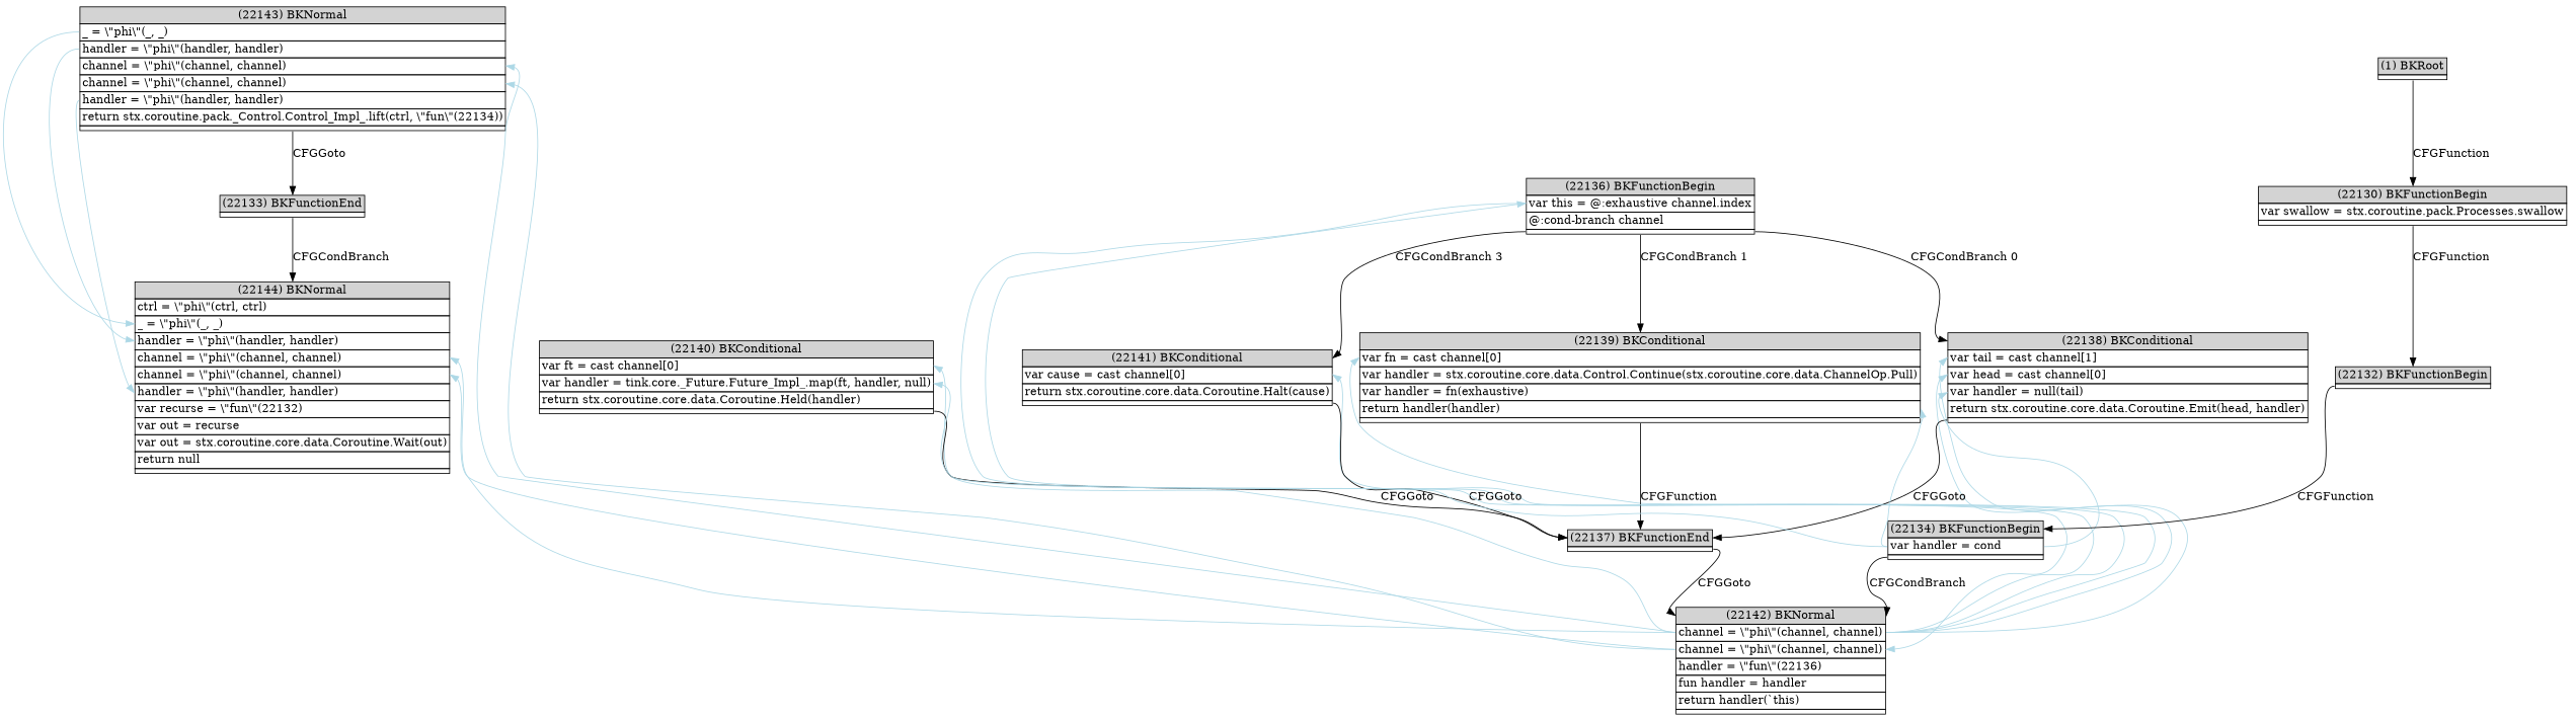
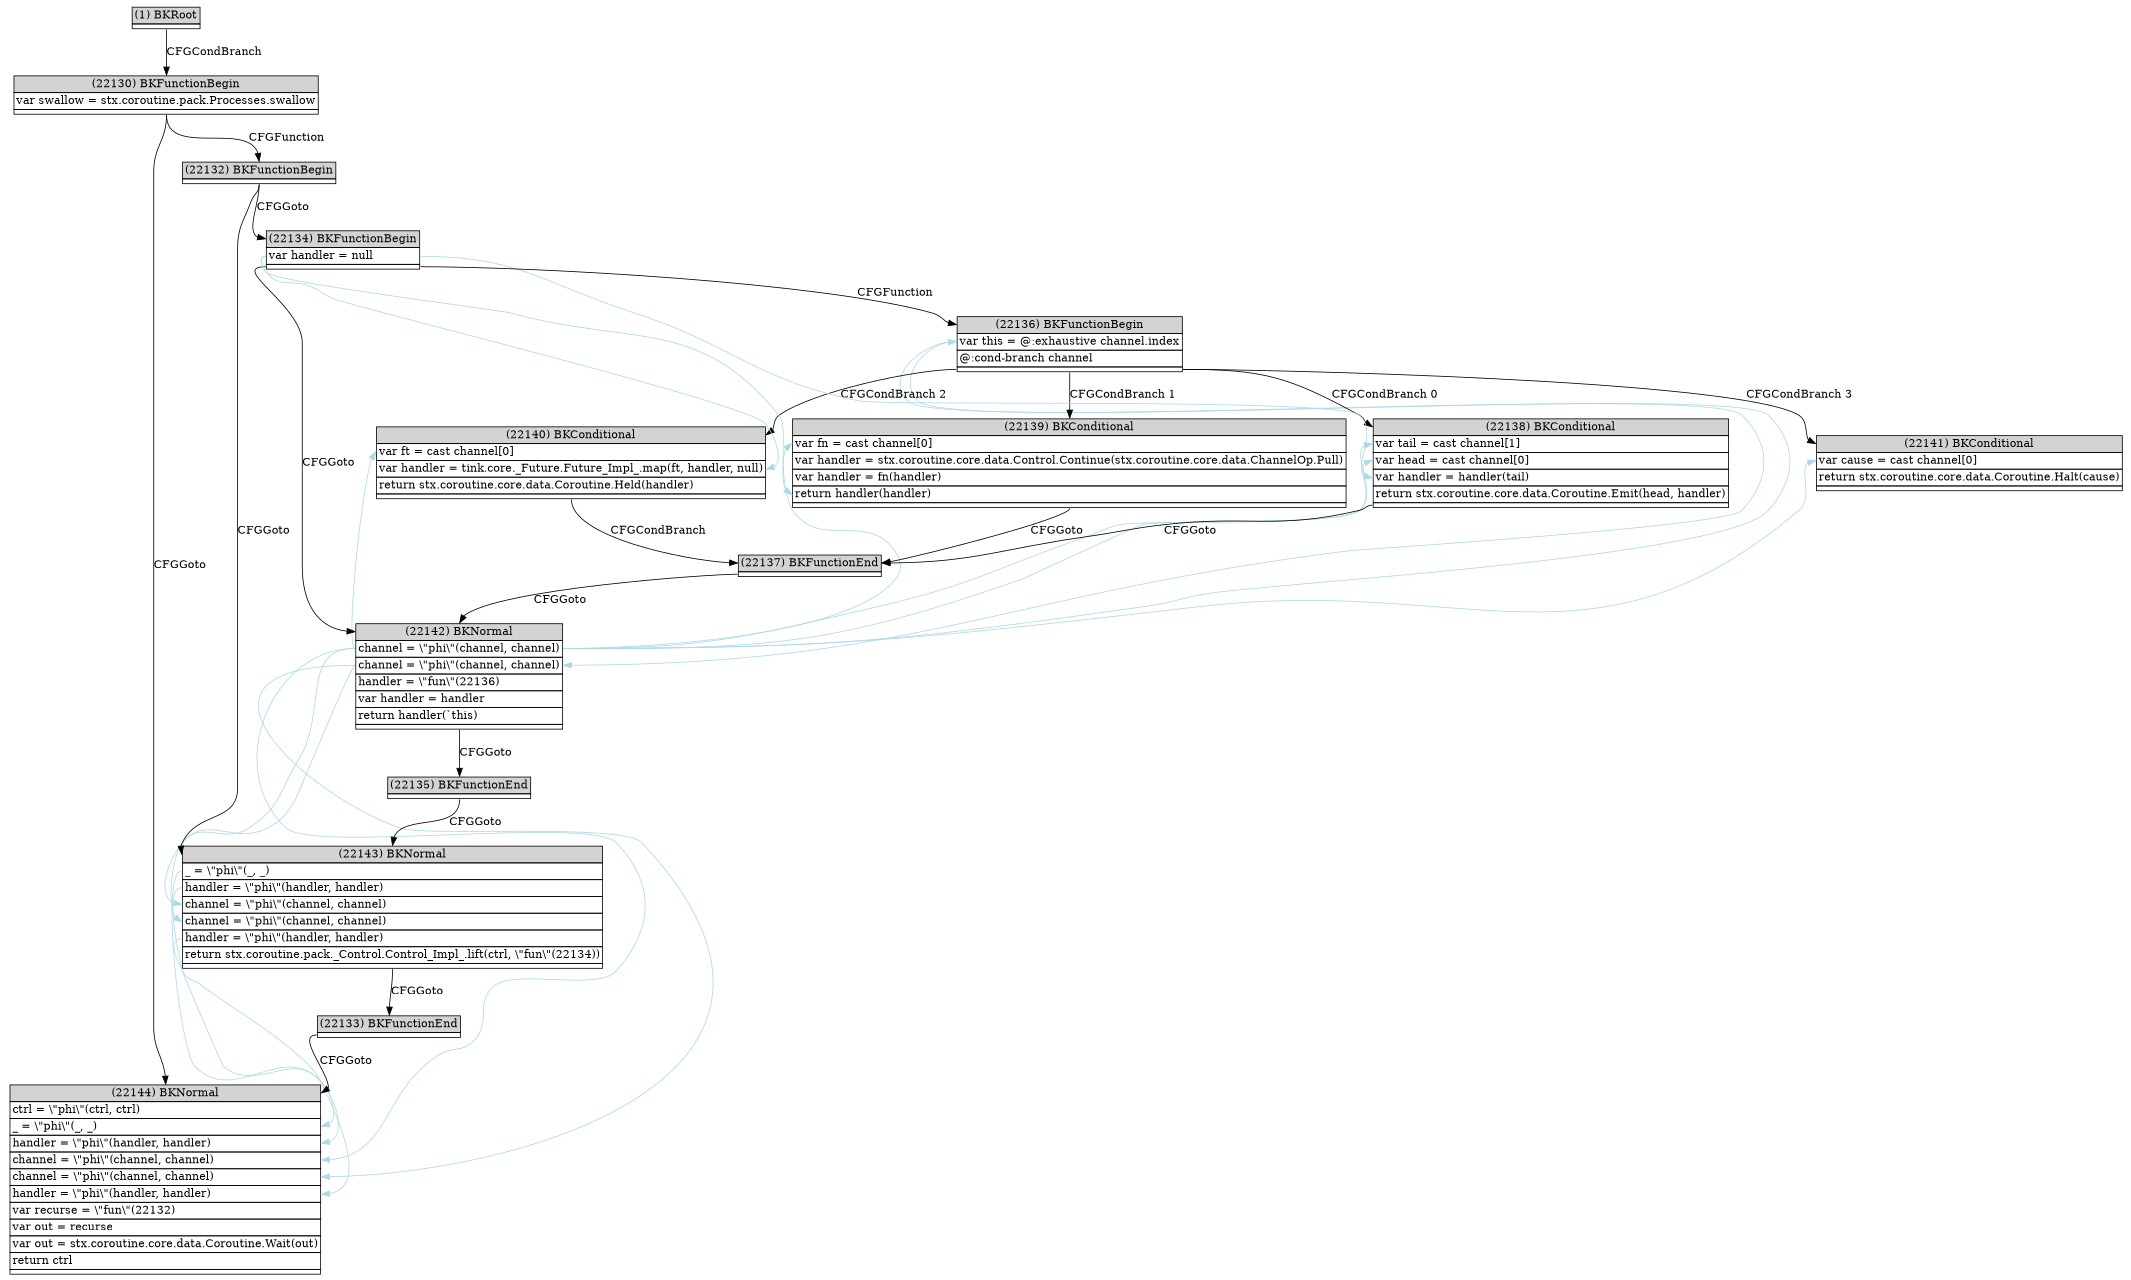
  digraph {
    node [shape=plaintext]
    edge [headport=in tailport=out]
-   n1 [label=<<table BORDER="0" CELLBORDER="1" CELLSPACING="0"> 	<tr><td port="in" bgcolor="lightgray">(22144) BKNormal</td></tr> 	<tr><td port="ep0" align="left">ctrl = \"phi\"(ctrl, ctrl)</td></tr> 	<tr><td port="ep1" align="left">_ = \"phi\"(_, _)</td></tr> 	<tr><td port="ep2" align="left">handler = \"phi\"(handler, handler)</td></tr> 	<tr><td port="ep3" align="left">channel = \"phi\"(channel, channel)</td></tr> 	<tr><td port="ep4" align="left">channel = \"phi\"(channel, channel)</td></tr> 	<tr><td port="ep5" align="left">handler = \"phi\"(handler, handler)</td></tr> 	<tr><td port="e0" align="left">var recurse = \"fun\"(22132)</td></tr> 	<tr><td port="e1" align="left">var out = recurse</td></tr> 	<tr><td port="e2" align="left">var out = stx.coroutine.core.data.Coroutine.Wait(out)</td></tr> 	<tr><td port="e3" align="left">return null</td></tr> 	<tr><td port="out"></td></tr> </table>>]
+   n1 [label=<<table BORDER="0" CELLBORDER="1" CELLSPACING="0"> 	<tr><td port="in" bgcolor="lightgray">(22144) BKNormal</td></tr> 	<tr><td port="ep0" align="left">ctrl = \"phi\"(ctrl, ctrl)</td></tr> 	<tr><td port="ep1" align="left">_ = \"phi\"(_, _)</td></tr> 	<tr><td port="ep2" align="left">handler = \"phi\"(handler, handler)</td></tr> 	<tr><td port="ep3" align="left">channel = \"phi\"(channel, channel)</td></tr> 	<tr><td port="ep4" align="left">channel = \"phi\"(channel, channel)</td></tr> 	<tr><td port="ep5" align="left">handler = \"phi\"(handler, handler)</td></tr> 	<tr><td port="e0" align="left">var recurse = \"fun\"(22132)</td></tr> 	<tr><td port="e1" align="left">var out = recurse</td></tr> 	<tr><td port="e2" align="left">var out = stx.coroutine.core.data.Coroutine.Wait(out)</td></tr> 	<tr><td port="e3" align="left">return ctrl</td></tr> 	<tr><td port="out"></td></tr> </table>>]
    n2 [label=<<table BORDER="0" CELLBORDER="1" CELLSPACING="0"> 	<tr><td port="in" bgcolor="lightgray">(22143) BKNormal</td></tr> 	<tr><td port="ep0" align="left">_ = \"phi\"(_, _)</td></tr> 	<tr><td port="ep1" align="left">handler = \"phi\"(handler, handler)</td></tr> 	<tr><td port="ep2" align="left">channel = \"phi\"(channel, channel)</td></tr> 	<tr><td port="ep3" align="left">channel = \"phi\"(channel, channel)</td></tr> 	<tr><td port="ep4" align="left">handler = \"phi\"(handler, handler)</td></tr> 	<tr><td port="e0" align="left">return stx.coroutine.pack._Control.Control_Impl_.lift(ctrl, \"fun\"(22134))</td></tr> 	<tr><td port="out"></td></tr> </table>>]
    n3 [label=<<table BORDER="0" CELLBORDER="1" CELLSPACING="0"> 	<tr><td port="in" bgcolor="lightgray">(22133) BKFunctionEnd</td></tr> 	<tr><td port="out"></td></tr> </table>>]
-   n4 [label=<<table BORDER="0" CELLBORDER="1" CELLSPACING="0"> 	<tr><td port="in" bgcolor="lightgray">(22142) BKNormal</td></tr> 	<tr><td port="ep0" align="left">channel = \"phi\"(channel, channel)</td></tr> 	<tr><td port="ep1" align="left">channel = \"phi\"(channel, channel)</td></tr> 	<tr><td port="e0" align="left">handler = \"fun\"(22136)</td></tr> 	<tr><td port="e1" align="left">fun handler = handler</td></tr> 	<tr><td port="e2" align="left">return handler(`this)</td></tr> 	<tr><td port="out"></td></tr> </table>>]
+   n4 [label=<<table BORDER="0" CELLBORDER="1" CELLSPACING="0"> 	<tr><td port="in" bgcolor="lightgray">(22142) BKNormal</td></tr> 	<tr><td port="ep0" align="left">channel = \"phi\"(channel, channel)</td></tr> 	<tr><td port="ep1" align="left">channel = \"phi\"(channel, channel)</td></tr> 	<tr><td port="e0" align="left">handler = \"fun\"(22136)</td></tr> 	<tr><td port="e1" align="left">var handler = handler</td></tr> 	<tr><td port="e2" align="left">return handler(`this)</td></tr> 	<tr><td port="out"></td></tr> </table>>]
    n5 [label=<<table BORDER="0" CELLBORDER="1" CELLSPACING="0"> 	<tr><td port="in" bgcolor="lightgray">(22141) BKConditional</td></tr> 	<tr><td port="e0" align="left">var cause = cast channel[0]</td></tr> 	<tr><td port="e1" align="left">return stx.coroutine.core.data.Coroutine.Halt(cause)</td></tr> 	<tr><td port="out"></td></tr> </table>>]
    n6 [label=<<table BORDER="0" CELLBORDER="1" CELLSPACING="0"> 	<tr><td port="in" bgcolor="lightgray">(22140) BKConditional</td></tr> 	<tr><td port="e0" align="left">var ft = cast channel[0]</td></tr> 	<tr><td port="e1" align="left">var handler = tink.core._Future.Future_Impl_.map(ft, handler, null)</td></tr> 	<tr><td port="e2" align="left">return stx.coroutine.core.data.Coroutine.Held(handler)</td></tr> 	<tr><td port="out"></td></tr> </table>>]
-   n7 [label=<<table BORDER="0" CELLBORDER="1" CELLSPACING="0"> 	<tr><td port="in" bgcolor="lightgray">(22139) BKConditional</td></tr> 	<tr><td port="e0" align="left">var fn = cast channel[0]</td></tr> 	<tr><td port="e1" align="left">var handler = stx.coroutine.core.data.Control.Continue(stx.coroutine.core.data.ChannelOp.Pull)</td></tr> 	<tr><td port="e2" align="left">var handler = fn(exhaustive)</td></tr> 	<tr><td port="e3" align="left">return handler(handler)</td></tr> 	<tr><td port="out"></td></tr> </table>>]
-   n8 [label=<<table BORDER="0" CELLBORDER="1" CELLSPACING="0"> 	<tr><td port="in" bgcolor="lightgray">(22138) BKConditional</td></tr> 	<tr><td port="e0" align="left">var tail = cast channel[1]</td></tr> 	<tr><td port="e1" align="left">var head = cast channel[0]</td></tr> 	<tr><td port="e2" align="left">var handler = null(tail)</td></tr> 	<tr><td port="e3" align="left">return stx.coroutine.core.data.Coroutine.Emit(head, handler)</td></tr> 	<tr><td port="out"></td></tr> </table>>]
+   n7 [label=<<table BORDER="0" CELLBORDER="1" CELLSPACING="0"> 	<tr><td port="in" bgcolor="lightgray">(22139) BKConditional</td></tr> 	<tr><td port="e0" align="left">var fn = cast channel[0]</td></tr> 	<tr><td port="e1" align="left">var handler = stx.coroutine.core.data.Control.Continue(stx.coroutine.core.data.ChannelOp.Pull)</td></tr> 	<tr><td port="e2" align="left">var handler = fn(handler)</td></tr> 	<tr><td port="e3" align="left">return handler(handler)</td></tr> 	<tr><td port="out"></td></tr> </table>>]
+   n8 [label=<<table BORDER="0" CELLBORDER="1" CELLSPACING="0"> 	<tr><td port="in" bgcolor="lightgray">(22138) BKConditional</td></tr> 	<tr><td port="e0" align="left">var tail = cast channel[1]</td></tr> 	<tr><td port="e1" align="left">var head = cast channel[0]</td></tr> 	<tr><td port="e2" align="left">var handler = handler(tail)</td></tr> 	<tr><td port="e3" align="left">return stx.coroutine.core.data.Coroutine.Emit(head, handler)</td></tr> 	<tr><td port="out"></td></tr> </table>>]
    n9 [label=<<table BORDER="0" CELLBORDER="1" CELLSPACING="0"> 	<tr><td port="in" bgcolor="lightgray">(22136) BKFunctionBegin</td></tr> 	<tr><td port="e0" align="left">var this = @:exhaustive channel.index</td></tr> 	<tr><td port="e1" align="left">@:cond-branch channel</td></tr> 	<tr><td port="out"></td></tr> </table>>]
+   n10 [label=<<table BORDER="0" CELLBORDER="1" CELLSPACING="0"> 	<tr><td port="in" bgcolor="lightgray">(22135) BKFunctionEnd</td></tr> 	<tr><td port="out"></td></tr> </table>>]
    n11 [label=<<table BORDER="0" CELLBORDER="1" CELLSPACING="0"> 	<tr><td port="in" bgcolor="lightgray">(22137) BKFunctionEnd</td></tr> 	<tr><td port="out"></td></tr> </table>>]
-   n12 [label=<<table BORDER="0" CELLBORDER="1" CELLSPACING="0"> 	<tr><td port="in" bgcolor="lightgray">(22134) BKFunctionBegin</td></tr> 	<tr><td port="e0" align="left">var handler = cond</td></tr> 	<tr><td port="out"></td></tr> </table>>]
+   n12 [label=<<table BORDER="0" CELLBORDER="1" CELLSPACING="0"> 	<tr><td port="in" bgcolor="lightgray">(22134) BKFunctionBegin</td></tr> 	<tr><td port="e0" align="left">var handler = null</td></tr> 	<tr><td port="out"></td></tr> </table>>]
    n13 [label=<<table BORDER="0" CELLBORDER="1" CELLSPACING="0"> 	<tr><td port="in" bgcolor="lightgray">(22132) BKFunctionBegin</td></tr> 	<tr><td port="out"></td></tr> </table>>]
    n14 [label=<<table BORDER="0" CELLBORDER="1" CELLSPACING="0"> 	<tr><td port="in" bgcolor="lightgray">(22130) BKFunctionBegin</td></tr> 	<tr><td port="e0" align="left">var swallow = stx.coroutine.pack.Processes.swallow</td></tr> 	<tr><td port="out"></td></tr> </table>>]
    n15 [label=<<table BORDER="0" CELLBORDER="1" CELLSPACING="0"> 	<tr><td port="in" bgcolor="lightgray">(1) BKRoot</td></tr> 	<tr><td port="out"></td></tr> </table>>]
    n2 -> n1 [color=lightblue constraint=false headport=ep1 tailport=ep0]
    n2 -> n1 [color=lightblue constraint=false headport=ep2 tailport=ep1]
    n2 -> n1 [color=lightblue constraint=false headport=ep5 tailport=ep4]
    n2 -> n3 [label=CFGGoto]
-   n3 -> n1 [label=CFGCondBranch]
+   n3 -> n1 [label=CFGGoto]
    n4 -> n1 [color=lightblue constraint=false headport=ep3 tailport=ep0]
    n4 -> n1 [color=lightblue constraint=false headport=ep4 tailport=ep1]
    n4 -> n2 [color=lightblue constraint=false headport=ep2 tailport=ep0]
    n4 -> n2 [color=lightblue constraint=false headport=ep3 tailport=ep1]
    n4 -> n5 [color=lightblue constraint=false headport=e0 tailport=ep0]
    n4 -> n6 [color=lightblue constraint=false headport=e0 tailport=ep0]
    n4 -> n7 [color=lightblue constraint=false headport=e0 tailport=ep0]
    n4 -> n8 [color=lightblue constraint=false headport=e1 tailport=ep0]
    n4 -> n8 [color=lightblue constraint=false headport=e0 tailport=ep0]
    n4 -> n9 [color=lightblue constraint=false headport=e0 tailport=ep0]
-   n5 -> n11 [label=CFGGoto]
-   n6 -> n11 [label=CFGGoto]
-   n7 -> n11 [label=CFGFunction]
+   n4 -> n10 [label=CFGGoto]
+   n6 -> n11 [label=CFGCondBranch]
+   n7 -> n11 [label=CFGGoto]
    n8 -> n11 [label=CFGGoto]
    n9 -> n4 [color=lightblue constraint=false headport=ep1 tailport=e0]
    n9 -> n5 [label="CFGCondBranch 3"]
+   n9 -> n6 [label="CFGCondBranch 2"]
    n9 -> n7 [label="CFGCondBranch 1"]
    n9 -> n8 [label="CFGCondBranch 0"]
+   n10 -> n2 [label=CFGGoto]
    n11 -> n4 [label=CFGGoto]
-   n12 -> n4 [label=CFGCondBranch]
+   n12 -> n4 [label=CFGGoto]
    n12 -> n6 [color=lightblue constraint=false headport=e1 tailport=e0]
    n12 -> n7 [color=lightblue constraint=false headport=e3 tailport=e0]
    n12 -> n8 [color=lightblue constraint=false headport=e2 tailport=e0]
-   n13 -> n12 [label=CFGFunction]
+   n12 -> n9 [label=CFGFunction]
+   n13 -> n2 [label=CFGGoto]
+   n13 -> n12 [label=CFGGoto]
+   n14 -> n1 [label=CFGGoto]
    n14 -> n13 [label=CFGFunction]
-   n15 -> n14 [label=CFGFunction]
+   n15 -> n14 [label=CFGCondBranch]
  }
